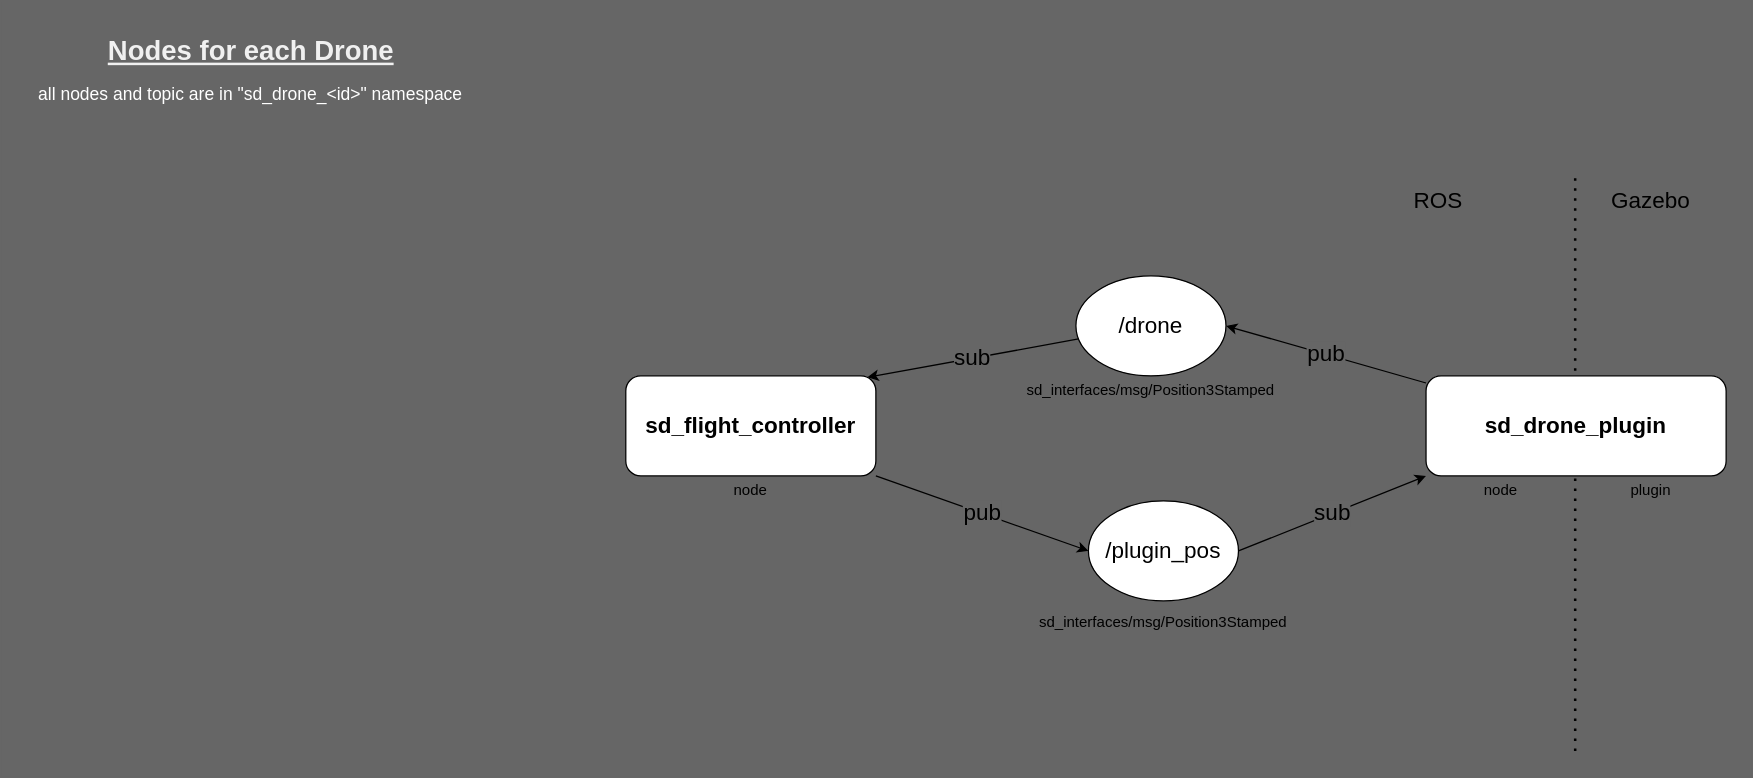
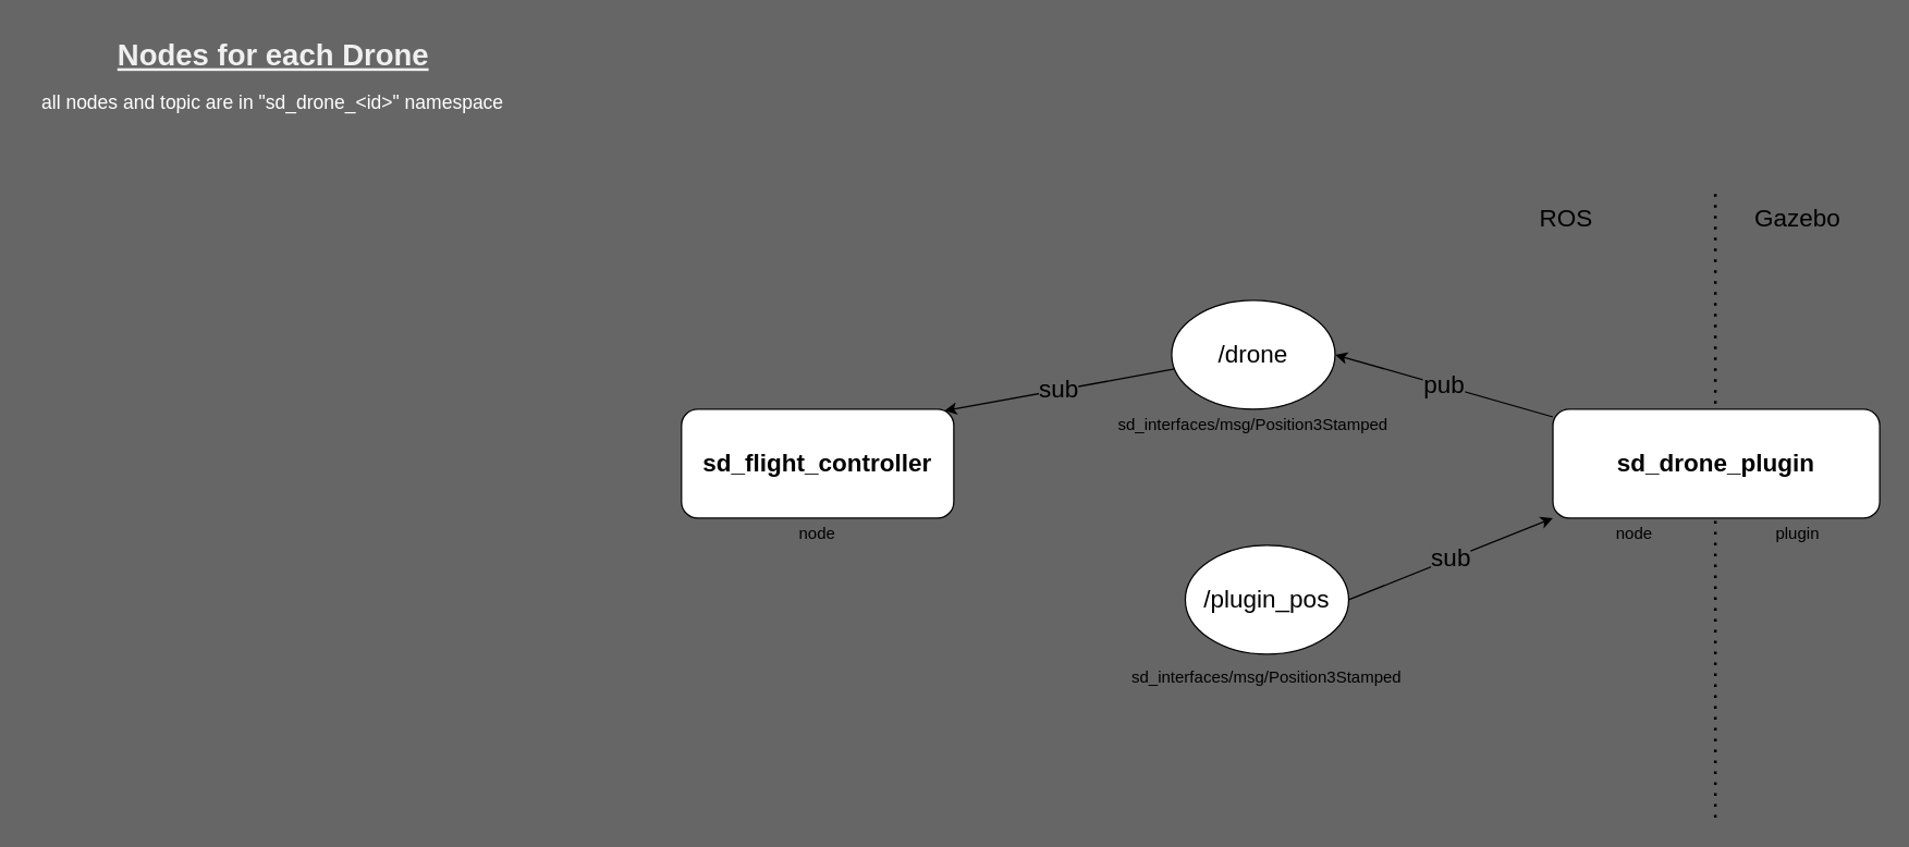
  <mxCell id="0" />
  <mxCell id="1" parent="0" />
  <mxCell id="2" value="pub" style="edgeStyle=none;html=1;entryX=1;entryY=0.5;entryDx=0;entryDy=0;fontSize=18;labelBackgroundColor=#666666;" parent="1" source="20" target="12" edge="1"><mxGeometry relative="1" as="geometry" /></mxCell>
  <mxCell id="3" value="Gazebo" style="text;html=1;strokeColor=none;fillColor=none;align=center;verticalAlign=middle;whiteSpace=wrap;rounded=0;fontSize=18;" parent="1" vertex="1"><mxGeometry x="1260" y="140" width="120" height="40" as="geometry" /></mxCell>
  <mxCell id="4" value="ROS" style="text;html=1;strokeColor=none;fillColor=none;align=center;verticalAlign=middle;whiteSpace=wrap;rounded=0;fontSize=18;" parent="1" vertex="1"><mxGeometry x="1090" y="140" width="120" height="40" as="geometry" /></mxCell>
  <mxCell id="5" value="sub" style="edgeStyle=none;html=1;entryX=0.966;entryY=0.015;entryDx=0;entryDy=0;fontSize=18;labelBackgroundColor=#666666;entryPerimeter=0;" parent="1" source="12" target="22" edge="1"><mxGeometry relative="1" as="geometry" /></mxCell>
  <mxCell id="6" value="sub" style="edgeStyle=none;html=1;exitX=1;exitY=0.5;exitDx=0;exitDy=0;entryX=0;entryY=1;entryDx=0;entryDy=0;fontSize=18;labelBackgroundColor=#666666;" parent="1" source="15" target="20" edge="1"><mxGeometry relative="1" as="geometry" /></mxCell>
- <mxCell id="7" value="pub" style="edgeStyle=none;html=1;exitX=1;exitY=1;exitDx=0;exitDy=0;entryX=0;entryY=0.5;entryDx=0;entryDy=0;fontSize=18;labelBackgroundColor=#666666;" parent="1" source="22" target="15" edge="1"><mxGeometry relative="1" as="geometry" /></mxCell>
  <mxCell id="8" value="" style="endArrow=none;dashed=1;html=1;dashPattern=1 3;strokeWidth=2;fontSize=18;" parent="1" edge="1"><mxGeometry width="50" height="50" relative="1" as="geometry"><mxPoint x="1259.29" y="600" as="sourcePoint" /><mxPoint x="1259.29" y="140" as="targetPoint" /></mxGeometry></mxCell>
  <mxCell id="9" value="all nodes and topic are in &quot;sd_drone_&amp;lt;id&amp;gt;&quot; namespace" style="text;html=1;strokeColor=none;fillColor=none;align=center;verticalAlign=middle;whiteSpace=wrap;rounded=0;labelBackgroundColor=none;labelBorderColor=none;fontSize=14;fontColor=#FFFFFF;" vertex="1" parent="1"><mxGeometry x="20" y="60" width="360" height="30" as="geometry" /></mxCell>
  <mxCell id="10" value="&lt;b style=&quot;color: rgb(240 , 240 , 240)&quot;&gt;&lt;font style=&quot;font-size: 22px&quot;&gt;&lt;u&gt;Nodes for each Drone&lt;/u&gt;&lt;/font&gt;&lt;/b&gt;" style="text;strokeColor=none;fillColor=none;html=1;fontSize=24;fontStyle=1;verticalAlign=middle;align=center;labelBackgroundColor=none;labelBorderColor=none;fontColor=#FFFFFF;" vertex="1" parent="1"><mxGeometry x="60" y="20" width="280" height="40" as="geometry" /></mxCell>
  <mxCell id="11" value="" style="group" vertex="1" connectable="0" parent="1"><mxGeometry x="820" y="220" width="200" height="115" as="geometry" /></mxCell>
  <mxCell id="12" value="/drone" style="ellipse;whiteSpace=wrap;html=1;fontSize=18;" parent="11" vertex="1"><mxGeometry x="40" width="120" height="80" as="geometry" /></mxCell>
  <mxCell id="13" value="&lt;span style=&quot;font-size: 12px&quot;&gt;sd_interfaces/msg/Position3Stamped&lt;/span&gt;" style="text;html=1;strokeColor=none;fillColor=none;align=center;verticalAlign=middle;whiteSpace=wrap;rounded=0;fontSize=18;" vertex="1" parent="11"><mxGeometry y="65" width="200" height="50" as="geometry" /></mxCell>
  <mxCell id="14" value="" style="group" vertex="1" connectable="0" parent="1"><mxGeometry x="830" y="400" width="200" height="120" as="geometry" /></mxCell>
  <mxCell id="15" value="/plugin_pos" style="ellipse;whiteSpace=wrap;html=1;fontSize=18;" parent="14" vertex="1"><mxGeometry x="40" width="120" height="80" as="geometry" /></mxCell>
  <mxCell id="16" value="&lt;span style=&quot;font-size: 12px&quot;&gt;sd_interfaces/msg/Position3Stamped&lt;/span&gt;" style="text;html=1;strokeColor=none;fillColor=none;align=center;verticalAlign=middle;whiteSpace=wrap;rounded=0;fontSize=18;" parent="14" vertex="1"><mxGeometry y="70" width="200" height="50" as="geometry" /></mxCell>
  <mxCell id="17" value="" style="group" vertex="1" connectable="0" parent="1"><mxGeometry x="1140" y="300" width="240" height="100" as="geometry" /></mxCell>
  <mxCell id="18" value="&lt;font style=&quot;font-size: 12px&quot;&gt;node&lt;/font&gt;" style="text;html=1;strokeColor=none;fillColor=none;align=center;verticalAlign=middle;whiteSpace=wrap;rounded=0;fontSize=18;" parent="17" vertex="1"><mxGeometry y="80" width="120" height="20" as="geometry" /></mxCell>
  <mxCell id="19" value="&lt;font style=&quot;font-size: 12px&quot;&gt;plugin&lt;/font&gt;" style="text;html=1;strokeColor=none;fillColor=none;align=center;verticalAlign=middle;whiteSpace=wrap;rounded=0;fontSize=18;" parent="17" vertex="1"><mxGeometry x="120" y="80" width="120" height="20" as="geometry" /></mxCell>
  <mxCell id="20" value="&lt;font style=&quot;font-size: 18px&quot;&gt;&lt;b&gt;sd_drone_plugin&lt;/b&gt;&lt;/font&gt;" style="rounded=1;whiteSpace=wrap;html=1;absoluteArcSize=0;noLabel=0;portConstraintRotation=0;autosize=0;fixDash=0;dropTarget=0;collapsible=0;gradientColor=none;glass=0;shadow=0;sketch=0;" parent="17" vertex="1"><mxGeometry width="240" height="80" as="geometry" /></mxCell>
  <mxCell id="21" value="" style="group" vertex="1" connectable="0" parent="1"><mxGeometry x="500" y="300" width="200" height="100" as="geometry" /></mxCell>
  <mxCell id="22" value="&lt;font style=&quot;font-size: 18px&quot;&gt;&lt;b&gt;sd_flight_controller&lt;br&gt;&lt;/b&gt;&lt;/font&gt;" style="rounded=1;whiteSpace=wrap;html=1;glass=0;shadow=0;sketch=0;" parent="21" vertex="1"><mxGeometry width="200" height="80" as="geometry" /></mxCell>
  <mxCell id="23" value="&lt;font style=&quot;font-size: 12px&quot;&gt;node&lt;/font&gt;" style="text;html=1;strokeColor=none;fillColor=none;align=center;verticalAlign=middle;whiteSpace=wrap;rounded=0;fontSize=18;" parent="21" vertex="1"><mxGeometry y="80" width="200" height="20" as="geometry" /></mxCell>
